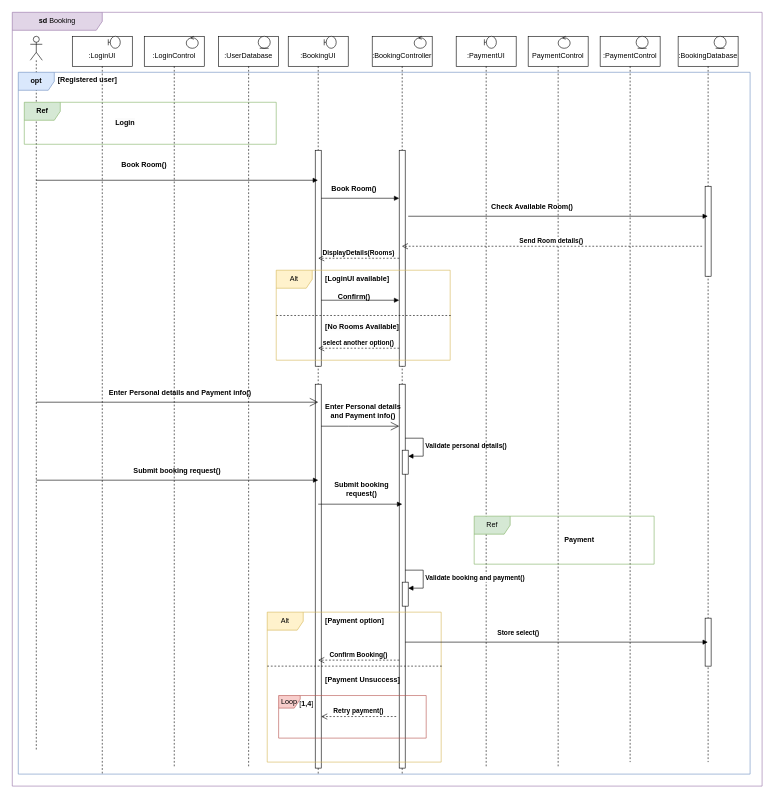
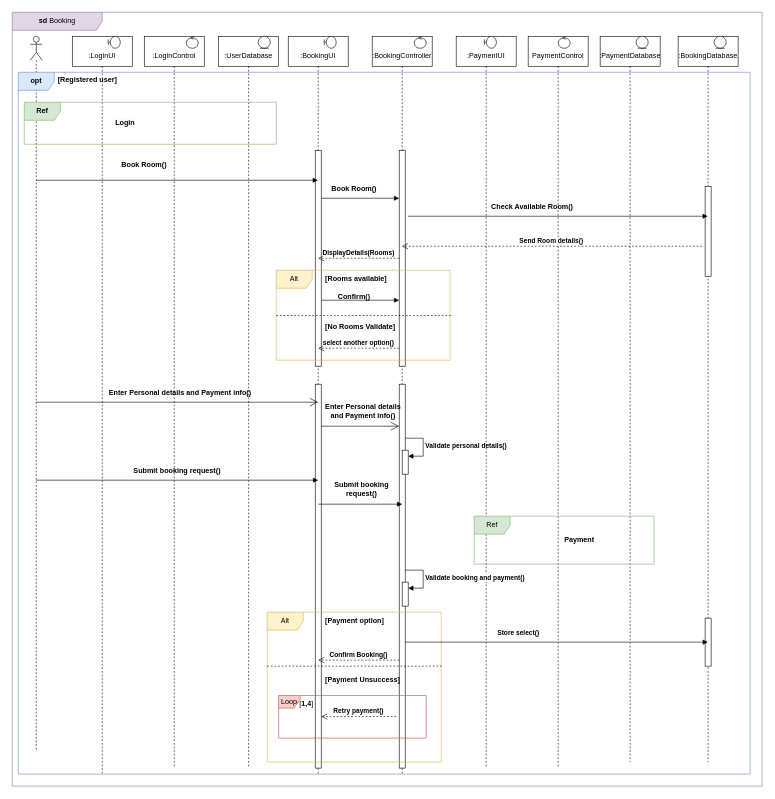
  <mxCell id="0" />
  <mxCell id="1" parent="0" />
  <mxCell id="2" value="&lt;b&gt;sd&lt;/b&gt;&amp;nbsp;Booking" style="shape=umlFrame;whiteSpace=wrap;html=1;pointerEvents=0;width=150;height=30;fillColor=#e1d5e7;strokeColor=#9673a6;" vertex="1" parent="1"><mxGeometry x="20" y="20" width="1250" height="1290" as="geometry" /></mxCell>
  <mxCell id="3" value="" style="shape=umlLifeline;perimeter=lifelinePerimeter;whiteSpace=wrap;html=1;container=1;dropTarget=0;collapsible=0;recursiveResize=0;outlineConnect=0;portConstraint=eastwest;newEdgeStyle={&quot;curved&quot;:0,&quot;rounded&quot;:0};participant=umlActor;" vertex="1" parent="1"><mxGeometry x="50" y="60" width="20" height="1190" as="geometry" /></mxCell>
  <mxCell id="4" value="&lt;div&gt;&lt;br&gt;&lt;/div&gt;:LoginUI" style="shape=umlLifeline;perimeter=lifelinePerimeter;whiteSpace=wrap;html=1;container=1;dropTarget=0;collapsible=0;recursiveResize=0;outlineConnect=0;portConstraint=eastwest;newEdgeStyle={&quot;edgeStyle&quot;:&quot;elbowEdgeStyle&quot;,&quot;elbow&quot;:&quot;vertical&quot;,&quot;curved&quot;:0,&quot;rounded&quot;:0};size=50;" vertex="1" parent="1"><mxGeometry x="120" y="60" width="100" height="1230" as="geometry" /></mxCell>
  <mxCell id="5" value="" style="shape=umlBoundary;whiteSpace=wrap;html=1;" vertex="1" parent="1"><mxGeometry x="180" y="60" width="20" height="20" as="geometry" /></mxCell>
  <mxCell id="6" value="&lt;div&gt;&lt;br&gt;&lt;/div&gt;:LoginControl" style="shape=umlLifeline;perimeter=lifelinePerimeter;whiteSpace=wrap;html=1;container=0;dropTarget=0;collapsible=0;recursiveResize=0;outlineConnect=0;portConstraint=eastwest;newEdgeStyle={&quot;edgeStyle&quot;:&quot;elbowEdgeStyle&quot;,&quot;elbow&quot;:&quot;vertical&quot;,&quot;curved&quot;:0,&quot;rounded&quot;:0};size=50;" vertex="1" parent="1"><mxGeometry x="240" y="60" width="100" height="1220" as="geometry" /></mxCell>
  <mxCell id="7" value="" style="ellipse;shape=umlControl;whiteSpace=wrap;html=1;" vertex="1" parent="1"><mxGeometry x="310" y="60" width="20" height="20" as="geometry" /></mxCell>
  <mxCell id="8" value="&lt;div&gt;&lt;br&gt;&lt;/div&gt;:UserDatabase" style="shape=umlLifeline;perimeter=lifelinePerimeter;whiteSpace=wrap;html=1;container=0;dropTarget=0;collapsible=0;recursiveResize=0;outlineConnect=0;portConstraint=eastwest;newEdgeStyle={&quot;edgeStyle&quot;:&quot;elbowEdgeStyle&quot;,&quot;elbow&quot;:&quot;vertical&quot;,&quot;curved&quot;:0,&quot;rounded&quot;:0};size=50;" vertex="1" parent="1"><mxGeometry x="364" y="60" width="100" height="1220" as="geometry" /></mxCell>
  <mxCell id="9" value="" style="ellipse;shape=umlEntity;whiteSpace=wrap;html=1;container=0;" vertex="1" parent="1"><mxGeometry x="430" y="60" width="20" height="20" as="geometry" /></mxCell>
  <mxCell id="10" value="&lt;b&gt;opt&lt;/b&gt;" style="shape=umlFrame;whiteSpace=wrap;html=1;pointerEvents=0;fillColor=#dae8fc;strokeColor=#6c8ebf;" vertex="1" parent="1"><mxGeometry x="30" y="120" width="1220" height="1170" as="geometry" /></mxCell>
  <mxCell id="11" value="[Registered user]" style="text;align=center;fontStyle=1;verticalAlign=middle;spacingLeft=3;spacingRight=3;strokeColor=none;rotatable=0;points=[[0,0.5],[1,0.5]];portConstraint=eastwest;html=1;" vertex="1" parent="1"><mxGeometry x="70" y="120" width="150" height="26" as="geometry" /></mxCell>
  <mxCell id="12" value="&lt;b&gt;Ref&lt;/b&gt;" style="shape=umlFrame;whiteSpace=wrap;html=1;pointerEvents=0;fillColor=#d5e8d4;strokeColor=#82b366;" vertex="1" parent="1"><mxGeometry x="40" y="170" width="420" height="70" as="geometry" /></mxCell>
  <mxCell id="13" value="&lt;span style=&quot;color: rgb(0, 0, 0); font-family: Helvetica; font-size: 12px; font-style: normal; font-variant-ligatures: normal; font-variant-caps: normal; font-weight: 700; letter-spacing: normal; orphans: 2; text-align: center; text-indent: 0px; text-transform: none; widows: 2; word-spacing: 0px; -webkit-text-stroke-width: 0px; white-space: nowrap; background-color: rgb(251, 251, 251); text-decoration-thickness: initial; text-decoration-style: initial; text-decoration-color: initial; display: inline !important; float: none;&quot;&gt;Login&lt;/span&gt;" style="text;whiteSpace=wrap;html=1;" vertex="1" parent="1"><mxGeometry x="190" y="190" width="130" height="40" as="geometry" /></mxCell>
  <mxCell id="14" value="&lt;div&gt;&lt;br&gt;&lt;/div&gt;:BookingUI&lt;div&gt;&lt;/div&gt;" style="shape=umlLifeline;perimeter=lifelinePerimeter;whiteSpace=wrap;html=1;container=0;dropTarget=0;collapsible=0;recursiveResize=0;outlineConnect=0;portConstraint=eastwest;newEdgeStyle={&quot;edgeStyle&quot;:&quot;elbowEdgeStyle&quot;,&quot;elbow&quot;:&quot;vertical&quot;,&quot;curved&quot;:0,&quot;rounded&quot;:0};size=50;" vertex="1" parent="1"><mxGeometry x="480" y="60" width="100" height="1230" as="geometry" /></mxCell>
  <mxCell id="15" value="" style="html=1;points=[[0,0,0,0,5],[0,1,0,0,-5],[1,0,0,0,5],[1,1,0,0,-5]];perimeter=orthogonalPerimeter;outlineConnect=0;targetShapes=umlLifeline;portConstraint=eastwest;newEdgeStyle={&quot;curved&quot;:0,&quot;rounded&quot;:0};" vertex="1" parent="14"><mxGeometry x="45" y="190" width="10" height="360" as="geometry" /></mxCell>
  <mxCell id="16" value="" style="html=1;points=[[0,0,0,0,5],[0,1,0,0,-5],[1,0,0,0,5],[1,1,0,0,-5]];perimeter=orthogonalPerimeter;outlineConnect=0;targetShapes=umlLifeline;portConstraint=eastwest;newEdgeStyle={&quot;curved&quot;:0,&quot;rounded&quot;:0};" vertex="1" parent="14"><mxGeometry x="45" y="580" width="10" height="640" as="geometry" /></mxCell>
  <mxCell id="17" value="&lt;div&gt;&lt;br&gt;&lt;/div&gt;:BookingController" style="shape=umlLifeline;perimeter=lifelinePerimeter;whiteSpace=wrap;html=1;container=0;dropTarget=0;collapsible=0;recursiveResize=0;outlineConnect=0;portConstraint=eastwest;newEdgeStyle={&quot;edgeStyle&quot;:&quot;elbowEdgeStyle&quot;,&quot;elbow&quot;:&quot;vertical&quot;,&quot;curved&quot;:0,&quot;rounded&quot;:0};size=50;" vertex="1" parent="1"><mxGeometry x="620" y="60" width="100" height="1230" as="geometry" /></mxCell>
  <mxCell id="18" value="" style="html=1;points=[[0,0,0,0,5],[0,1,0,0,-5],[1,0,0,0,5],[1,1,0,0,-5]];perimeter=orthogonalPerimeter;outlineConnect=0;targetShapes=umlLifeline;portConstraint=eastwest;newEdgeStyle={&quot;curved&quot;:0,&quot;rounded&quot;:0};" vertex="1" parent="17"><mxGeometry x="45" y="190" width="10" height="360" as="geometry" /></mxCell>
  <mxCell id="19" value="" style="html=1;points=[[0,0,0,0,5],[0,1,0,0,-5],[1,0,0,0,5],[1,1,0,0,-5]];perimeter=orthogonalPerimeter;outlineConnect=0;targetShapes=umlLifeline;portConstraint=eastwest;newEdgeStyle={&quot;curved&quot;:0,&quot;rounded&quot;:0};" vertex="1" parent="17"><mxGeometry x="45" y="580" width="10" height="640" as="geometry" /></mxCell>
  <mxCell id="20" value="" style="html=1;points=[[0,0,0,0,5],[0,1,0,0,-5],[1,0,0,0,5],[1,1,0,0,-5]];perimeter=orthogonalPerimeter;outlineConnect=0;targetShapes=umlLifeline;portConstraint=eastwest;newEdgeStyle={&quot;curved&quot;:0,&quot;rounded&quot;:0};" vertex="1" parent="17"><mxGeometry x="50" y="690" width="10" height="40" as="geometry" /></mxCell>
  <mxCell id="21" value="&lt;b&gt;Validate personal details()&lt;/b&gt;" style="html=1;align=left;spacingLeft=2;endArrow=block;rounded=0;edgeStyle=orthogonalEdgeStyle;curved=0;rounded=0;" edge="1" target="20" parent="17"><mxGeometry relative="1" as="geometry"><mxPoint x="55" y="670" as="sourcePoint" /><Array as="points"><mxPoint x="85" y="700" /></Array></mxGeometry></mxCell>
  <mxCell id="22" value="&lt;div&gt;&lt;br&gt;&lt;/div&gt;:PaymentUI&lt;div&gt;&lt;/div&gt;" style="shape=umlLifeline;perimeter=lifelinePerimeter;whiteSpace=wrap;html=1;container=0;dropTarget=0;collapsible=0;recursiveResize=0;outlineConnect=0;portConstraint=eastwest;newEdgeStyle={&quot;edgeStyle&quot;:&quot;elbowEdgeStyle&quot;,&quot;elbow&quot;:&quot;vertical&quot;,&quot;curved&quot;:0,&quot;rounded&quot;:0};size=50;" vertex="1" parent="1"><mxGeometry x="760" y="60" width="100" height="1220" as="geometry" /></mxCell>
  <mxCell id="23" value="&lt;div&gt;&lt;br&gt;&lt;/div&gt;PaymentControl&lt;div&gt;&lt;/div&gt;&lt;div&gt;&lt;/div&gt;" style="shape=umlLifeline;perimeter=lifelinePerimeter;whiteSpace=wrap;html=1;container=0;dropTarget=0;collapsible=0;recursiveResize=0;outlineConnect=0;portConstraint=eastwest;newEdgeStyle={&quot;edgeStyle&quot;:&quot;elbowEdgeStyle&quot;,&quot;elbow&quot;:&quot;vertical&quot;,&quot;curved&quot;:0,&quot;rounded&quot;:0};size=50;" vertex="1" parent="1"><mxGeometry x="880" y="60" width="100" height="1220" as="geometry" /></mxCell>
- <mxCell id="24" value="&lt;div&gt;&lt;br&gt;&lt;/div&gt;:PaymentControl&lt;div&gt;&lt;/div&gt;&lt;div&gt;&lt;/div&gt;" style="shape=umlLifeline;perimeter=lifelinePerimeter;whiteSpace=wrap;html=1;container=0;dropTarget=0;collapsible=0;recursiveResize=0;outlineConnect=0;portConstraint=eastwest;newEdgeStyle={&quot;edgeStyle&quot;:&quot;elbowEdgeStyle&quot;,&quot;elbow&quot;:&quot;vertical&quot;,&quot;curved&quot;:0,&quot;rounded&quot;:0};size=50;" vertex="1" parent="1"><mxGeometry x="1000" y="60" width="100" height="1210" as="geometry" /></mxCell>
+ <mxCell id="24" value="&lt;div&gt;&lt;br&gt;&lt;/div&gt;:PaymentDatabase&lt;div&gt;&lt;/div&gt;&lt;div&gt;&lt;/div&gt;" style="shape=umlLifeline;perimeter=lifelinePerimeter;whiteSpace=wrap;html=1;container=0;dropTarget=0;collapsible=0;recursiveResize=0;outlineConnect=0;portConstraint=eastwest;newEdgeStyle={&quot;edgeStyle&quot;:&quot;elbowEdgeStyle&quot;,&quot;elbow&quot;:&quot;vertical&quot;,&quot;curved&quot;:0,&quot;rounded&quot;:0};size=50;" vertex="1" parent="1"><mxGeometry x="1000" y="60" width="100" height="1210" as="geometry" /></mxCell>
  <mxCell id="25" value="&lt;div&gt;&lt;br&gt;&lt;/div&gt;:BookingDatabase&lt;div&gt;&lt;/div&gt;&lt;div&gt;&lt;/div&gt;&lt;div&gt;&lt;/div&gt;" style="shape=umlLifeline;perimeter=lifelinePerimeter;whiteSpace=wrap;html=1;container=0;dropTarget=0;collapsible=0;recursiveResize=0;outlineConnect=0;portConstraint=eastwest;newEdgeStyle={&quot;edgeStyle&quot;:&quot;elbowEdgeStyle&quot;,&quot;elbow&quot;:&quot;vertical&quot;,&quot;curved&quot;:0,&quot;rounded&quot;:0};size=50;" vertex="1" parent="1"><mxGeometry x="1130" y="60" width="100" height="1210" as="geometry" /></mxCell>
  <mxCell id="26" value="" style="html=1;points=[[0,0,0,0,5],[0,1,0,0,-5],[1,0,0,0,5],[1,1,0,0,-5]];perimeter=orthogonalPerimeter;outlineConnect=0;targetShapes=umlLifeline;portConstraint=eastwest;newEdgeStyle={&quot;curved&quot;:0,&quot;rounded&quot;:0};" vertex="1" parent="25"><mxGeometry x="45" y="250" width="10" height="150" as="geometry" /></mxCell>
  <mxCell id="27" value="" style="html=1;points=[[0,0,0,0,5],[0,1,0,0,-5],[1,0,0,0,5],[1,1,0,0,-5]];perimeter=orthogonalPerimeter;outlineConnect=0;targetShapes=umlLifeline;portConstraint=eastwest;newEdgeStyle={&quot;curved&quot;:0,&quot;rounded&quot;:0};" vertex="1" parent="25"><mxGeometry x="45" y="970" width="10" height="80" as="geometry" /></mxCell>
  <mxCell id="28" value="" style="shape=umlBoundary;whiteSpace=wrap;html=1;" vertex="1" parent="1"><mxGeometry x="540" y="60" width="20" height="20" as="geometry" /></mxCell>
  <mxCell id="29" value="" style="ellipse;shape=umlControl;whiteSpace=wrap;html=1;" vertex="1" parent="1"><mxGeometry x="690" y="60" width="20" height="20" as="geometry" /></mxCell>
  <mxCell id="30" value="" style="shape=umlBoundary;whiteSpace=wrap;html=1;" vertex="1" parent="1"><mxGeometry x="807" y="60" width="20" height="20" as="geometry" /></mxCell>
  <mxCell id="31" value="" style="ellipse;shape=umlControl;whiteSpace=wrap;html=1;" vertex="1" parent="1"><mxGeometry x="930" y="60" width="20" height="20" as="geometry" /></mxCell>
  <mxCell id="32" value="" style="ellipse;shape=umlEntity;whiteSpace=wrap;html=1;container=0;" vertex="1" parent="1"><mxGeometry x="1060" y="60" width="20" height="20" as="geometry" /></mxCell>
  <mxCell id="33" value="" style="ellipse;shape=umlEntity;whiteSpace=wrap;html=1;container=0;" vertex="1" parent="1"><mxGeometry x="1190" y="60" width="20" height="20" as="geometry" /></mxCell>
  <mxCell id="34" value="Book Room()" style="text;html=1;align=center;verticalAlign=middle;whiteSpace=wrap;rounded=0;fontStyle=1" vertex="1" parent="1"><mxGeometry x="180" y="260" width="120" height="30" as="geometry" /></mxCell>
  <mxCell id="35" value="Book Room()" style="text;html=1;align=center;verticalAlign=middle;whiteSpace=wrap;rounded=0;fontStyle=1" vertex="1" parent="1"><mxGeometry x="530" y="300" width="120" height="30" as="geometry" /></mxCell>
  <mxCell id="36" value="Check Available Room()" style="text;html=1;align=center;verticalAlign=middle;whiteSpace=wrap;rounded=0;fontStyle=1" vertex="1" parent="1"><mxGeometry x="807" y="330" width="160" height="30" as="geometry" /></mxCell>
  <mxCell id="37" value="&lt;b&gt;Send Room details()&amp;nbsp;&lt;/b&gt;" style="html=1;verticalAlign=bottom;endArrow=open;dashed=1;endSize=8;curved=0;rounded=0;" edge="1" parent="1" target="17"><mxGeometry relative="1" as="geometry"><mxPoint x="1170" y="410" as="sourcePoint" /><mxPoint x="1090" y="410" as="targetPoint" /></mxGeometry></mxCell>
  <mxCell id="38" value="&lt;b&gt;DisplayDetails(Rooms)&lt;/b&gt;" style="html=1;verticalAlign=bottom;endArrow=open;dashed=1;endSize=8;curved=0;rounded=0;" edge="1" parent="1"><mxGeometry relative="1" as="geometry"><mxPoint x="665" y="430" as="sourcePoint" /><mxPoint x="530" y="430" as="targetPoint" /></mxGeometry></mxCell>
  <mxCell id="39" value="Alt" style="shape=umlFrame;whiteSpace=wrap;html=1;pointerEvents=0;fillColor=#fff2cc;strokeColor=#d6b656;" vertex="1" parent="1"><mxGeometry x="460" y="450" width="290" height="150" as="geometry" /></mxCell>
  <mxCell id="40" value="" style="endArrow=none;dashed=1;html=1;rounded=0;exitX=0;exitY=0.503;exitDx=0;exitDy=0;exitPerimeter=0;entryX=1.005;entryY=0.503;entryDx=0;entryDy=0;entryPerimeter=0;" edge="1" parent="1" source="39" target="39"><mxGeometry width="50" height="50" relative="1" as="geometry"><mxPoint x="460" y="510" as="sourcePoint" /><mxPoint x="749" y="530" as="targetPoint" /></mxGeometry></mxCell>
- <mxCell id="41" value="&lt;div style=&quot;text-align: center;&quot;&gt;&lt;b&gt;[LoginUI available]&lt;/b&gt;&lt;/div&gt;" style="text;whiteSpace=wrap;html=1;" vertex="1" parent="1"><mxGeometry x="540" y="450" width="110" height="40" as="geometry" /></mxCell>
+ <mxCell id="41" value="&lt;div style=&quot;text-align: center;&quot;&gt;&lt;b&gt;[Rooms available]&lt;/b&gt;&lt;/div&gt;" style="text;whiteSpace=wrap;html=1;" vertex="1" parent="1"><mxGeometry x="540" y="450" width="110" height="40" as="geometry" /></mxCell>
  <mxCell id="42" value="Confirm()" style="text;html=1;align=center;verticalAlign=middle;whiteSpace=wrap;rounded=0;fontStyle=1" vertex="1" parent="1"><mxGeometry x="530" y="480" width="120" height="30" as="geometry" /></mxCell>
- <mxCell id="43" value="&lt;b style=&quot;forced-color-adjust: none; color: rgb(0, 0, 0); font-family: Helvetica; font-size: 12px; font-style: normal; font-variant-ligatures: normal; font-variant-caps: normal; letter-spacing: normal; orphans: 2; text-align: center; text-indent: 0px; text-transform: none; widows: 2; word-spacing: 0px; -webkit-text-stroke-width: 0px; white-space: normal; background-color: rgb(251, 251, 251); text-decoration-thickness: initial; text-decoration-style: initial; text-decoration-color: initial;&quot;&gt;[No Rooms Available]&lt;/b&gt;" style="text;whiteSpace=wrap;html=1;" vertex="1" parent="1"><mxGeometry x="540" y="530" width="140" height="40" as="geometry" /></mxCell>
+ <mxCell id="43" value="&lt;b style=&quot;forced-color-adjust: none; color: rgb(0, 0, 0); font-family: Helvetica; font-size: 12px; font-style: normal; font-variant-ligatures: normal; font-variant-caps: normal; letter-spacing: normal; orphans: 2; text-align: center; text-indent: 0px; text-transform: none; widows: 2; word-spacing: 0px; -webkit-text-stroke-width: 0px; white-space: normal; background-color: rgb(251, 251, 251); text-decoration-thickness: initial; text-decoration-style: initial; text-decoration-color: initial;&quot;&gt;[No Rooms Validate]&lt;/b&gt;" style="text;whiteSpace=wrap;html=1;" vertex="1" parent="1"><mxGeometry x="540" y="530" width="140" height="40" as="geometry" /></mxCell>
  <mxCell id="44" value="&lt;b&gt;select another option()&lt;/b&gt;" style="html=1;verticalAlign=bottom;endArrow=open;dashed=1;endSize=8;curved=0;rounded=0;" edge="1" parent="1" source="18"><mxGeometry relative="1" as="geometry"><mxPoint x="610" y="580" as="sourcePoint" /><mxPoint x="530" y="580" as="targetPoint" /></mxGeometry></mxCell>
  <mxCell id="45" value="" style="endArrow=open;endFill=1;endSize=12;html=1;rounded=0;" edge="1" parent="1"><mxGeometry width="160" relative="1" as="geometry"><mxPoint x="60" y="670" as="sourcePoint" /><mxPoint x="530" y="670" as="targetPoint" /></mxGeometry></mxCell>
  <mxCell id="46" value="Enter Personal details and Payment info()" style="text;html=1;align=center;verticalAlign=middle;whiteSpace=wrap;rounded=0;fontStyle=1" vertex="1" parent="1"><mxGeometry x="170" y="640" width="260" height="30" as="geometry" /></mxCell>
  <mxCell id="47" value="Enter Personal details and Payment info()" style="text;html=1;align=center;verticalAlign=middle;whiteSpace=wrap;rounded=0;fontStyle=1" vertex="1" parent="1"><mxGeometry x="535" y="670" width="140" height="30" as="geometry" /></mxCell>
  <mxCell id="48" value="" style="endArrow=open;endFill=1;endSize=12;html=1;rounded=0;" edge="1" parent="1" source="16" target="19"><mxGeometry width="160" relative="1" as="geometry"><mxPoint x="70" y="680" as="sourcePoint" /><mxPoint x="540" y="680" as="targetPoint" /><Array as="points"><mxPoint x="580" y="710" /></Array></mxGeometry></mxCell>
  <mxCell id="49" value="Submit booking request()" style="text;html=1;align=center;verticalAlign=middle;whiteSpace=wrap;rounded=0;fontStyle=1" vertex="1" parent="1"><mxGeometry x="165" y="770" width="260" height="30" as="geometry" /></mxCell>
  <mxCell id="50" value="Submit booking request()" style="text;html=1;align=center;verticalAlign=middle;whiteSpace=wrap;rounded=0;fontStyle=1" vertex="1" parent="1"><mxGeometry x="530" y="800" width="145" height="30" as="geometry" /></mxCell>
  <mxCell id="51" value="" style="html=1;verticalAlign=bottom;endArrow=block;curved=0;rounded=0;" edge="1" parent="1" target="14"><mxGeometry width="80" relative="1" as="geometry"><mxPoint x="60" y="300" as="sourcePoint" /><mxPoint x="245" y="300" as="targetPoint" /></mxGeometry></mxCell>
  <mxCell id="52" value="" style="html=1;verticalAlign=bottom;endArrow=block;curved=0;rounded=0;" edge="1" parent="1" target="18"><mxGeometry width="80" relative="1" as="geometry"><mxPoint x="535" y="330" as="sourcePoint" /><mxPoint x="660" y="330" as="targetPoint" /></mxGeometry></mxCell>
  <mxCell id="53" value="" style="html=1;verticalAlign=bottom;endArrow=block;curved=0;rounded=0;" edge="1" parent="1" target="25"><mxGeometry width="80" relative="1" as="geometry"><mxPoint x="680" y="360" as="sourcePoint" /><mxPoint x="865" y="360" as="targetPoint" /></mxGeometry></mxCell>
  <mxCell id="54" value="" style="html=1;verticalAlign=bottom;endArrow=block;curved=0;rounded=0;" edge="1" parent="1" target="18"><mxGeometry width="80" relative="1" as="geometry"><mxPoint x="535" y="500" as="sourcePoint" /><mxPoint x="1035" y="500" as="targetPoint" /></mxGeometry></mxCell>
  <mxCell id="55" value="" style="html=1;verticalAlign=bottom;endArrow=block;curved=0;rounded=0;" edge="1" parent="1"><mxGeometry width="80" relative="1" as="geometry"><mxPoint x="60" y="800" as="sourcePoint" /><mxPoint x="530" y="800" as="targetPoint" /></mxGeometry></mxCell>
  <mxCell id="56" value="" style="html=1;verticalAlign=bottom;endArrow=block;curved=0;rounded=0;" edge="1" parent="1"><mxGeometry width="80" relative="1" as="geometry"><mxPoint x="530" y="840" as="sourcePoint" /><mxPoint x="670" y="840" as="targetPoint" /></mxGeometry></mxCell>
  <mxCell id="57" value="Ref" style="shape=umlFrame;whiteSpace=wrap;html=1;pointerEvents=0;fillColor=#d5e8d4;strokeColor=#82b366;" vertex="1" parent="1"><mxGeometry x="790" y="860" width="300" height="80" as="geometry" /></mxCell>
  <mxCell id="58" value="&lt;b&gt;Payment&lt;/b&gt;" style="text;html=1;align=center;verticalAlign=middle;resizable=0;points=[];autosize=1;strokeColor=none;fillColor=none;" vertex="1" parent="1"><mxGeometry x="930" y="885" width="70" height="30" as="geometry" /></mxCell>
  <mxCell id="59" value="" style="group" vertex="1" connectable="0" parent="1"><mxGeometry x="670" y="950" width="35" height="60" as="geometry" /></mxCell>
  <mxCell id="60" value="" style="html=1;points=[[0,0,0,0,5],[0,1,0,0,-5],[1,0,0,0,5],[1,1,0,0,-5]];perimeter=orthogonalPerimeter;outlineConnect=0;targetShapes=umlLifeline;portConstraint=eastwest;newEdgeStyle={&quot;curved&quot;:0,&quot;rounded&quot;:0};" vertex="1" parent="59"><mxGeometry y="20" width="10" height="40" as="geometry" /></mxCell>
  <mxCell id="61" value="&lt;b&gt;Validate booking and payment()&lt;/b&gt;" style="html=1;align=left;spacingLeft=2;endArrow=block;rounded=0;edgeStyle=orthogonalEdgeStyle;curved=0;rounded=0;" edge="1" parent="59"><mxGeometry relative="1" as="geometry"><mxPoint x="5" as="sourcePoint" /><Array as="points"><mxPoint x="35" y="30" /></Array><mxPoint x="10.0" y="30" as="targetPoint" /></mxGeometry></mxCell>
  <mxCell id="62" value="Alt" style="shape=umlFrame;whiteSpace=wrap;html=1;pointerEvents=0;fillColor=#fff2cc;strokeColor=#d6b656;" vertex="1" parent="1"><mxGeometry x="445" y="1020" width="290" height="250" as="geometry" /></mxCell>
  <mxCell id="63" value="&lt;div style=&quot;text-align: center;&quot;&gt;&lt;b&gt;[Payment option]&lt;/b&gt;&lt;/div&gt;" style="text;whiteSpace=wrap;html=1;" vertex="1" parent="1"><mxGeometry x="540" y="1020" width="130" height="40" as="geometry" /></mxCell>
  <mxCell id="64" value="" style="endArrow=none;dashed=1;html=1;rounded=0;exitX=0;exitY=0.503;exitDx=0;exitDy=0;exitPerimeter=0;entryX=1.005;entryY=0.503;entryDx=0;entryDy=0;entryPerimeter=0;" edge="1" parent="1"><mxGeometry width="50" height="50" relative="1" as="geometry"><mxPoint x="445" y="1110" as="sourcePoint" /><mxPoint x="736" y="1110" as="targetPoint" /></mxGeometry></mxCell>
  <mxCell id="65" value="" style="html=1;verticalAlign=bottom;endArrow=block;curved=0;rounded=0;" edge="1" parent="1" target="25"><mxGeometry width="80" relative="1" as="geometry"><mxPoint x="675" y="1070" as="sourcePoint" /><mxPoint x="1145" y="1070" as="targetPoint" /></mxGeometry></mxCell>
  <mxCell id="66" value="&lt;b style=&quot;forced-color-adjust: none; color: rgb(0, 0, 0); font-family: Helvetica; font-size: 11px; font-style: normal; font-variant-ligatures: normal; font-variant-caps: normal; letter-spacing: normal; orphans: 2; text-align: left; text-indent: 0px; text-transform: none; widows: 2; word-spacing: 0px; -webkit-text-stroke-width: 0px; white-space: nowrap; text-decoration-thickness: initial; text-decoration-style: initial; text-decoration-color: initial;&quot;&gt;Store select()&lt;/b&gt;" style="text;whiteSpace=wrap;html=1;" vertex="1" parent="1"><mxGeometry x="827" y="1040" width="200" height="40" as="geometry" /></mxCell>
  <mxCell id="67" value="&lt;b&gt;Confirm Booking()&lt;/b&gt;" style="html=1;verticalAlign=bottom;endArrow=open;dashed=1;endSize=8;curved=0;rounded=0;" edge="1" parent="1"><mxGeometry relative="1" as="geometry"><mxPoint x="665" y="1100" as="sourcePoint" /><mxPoint x="530" y="1100" as="targetPoint" /></mxGeometry></mxCell>
  <mxCell id="68" value="&lt;div style=&quot;text-align: center;&quot;&gt;&lt;b&gt;[Payment Unsuccess]&lt;/b&gt;&lt;/div&gt;" style="text;whiteSpace=wrap;html=1;" vertex="1" parent="1"><mxGeometry x="540" y="1119" width="130" height="40" as="geometry" /></mxCell>
  <mxCell id="69" value="Loop" style="shape=umlFrame;whiteSpace=wrap;html=1;pointerEvents=0;width=36;height=21;fillColor=#f8cecc;strokeColor=#b85450;" vertex="1" parent="1"><mxGeometry x="464" y="1159" width="246" height="71" as="geometry" /></mxCell>
  <mxCell id="70" value="[&lt;b&gt;1,4&lt;/b&gt;]" style="text;html=1;align=center;verticalAlign=middle;resizable=0;points=[];autosize=1;strokeColor=none;fillColor=none;" vertex="1" parent="1"><mxGeometry x="485" y="1158" width="50" height="30" as="geometry" /></mxCell>
  <mxCell id="71" value="&lt;b&gt;Retry payment()&lt;/b&gt;" style="html=1;verticalAlign=bottom;endArrow=open;dashed=1;endSize=8;curved=0;rounded=0;" edge="1" parent="1"><mxGeometry relative="1" as="geometry"><mxPoint x="660" y="1194" as="sourcePoint" /><mxPoint x="535" y="1194.08" as="targetPoint" /></mxGeometry></mxCell>
